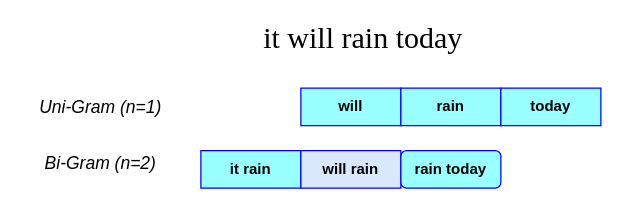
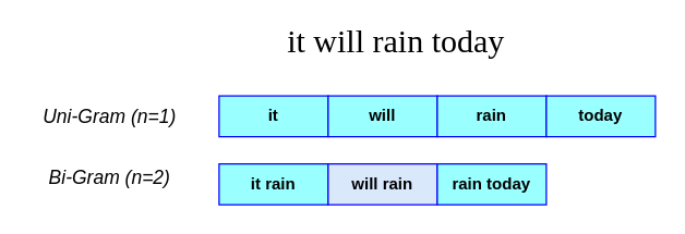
  <mxCell id="0" />
  <mxCell id="1" parent="0" />
  <mxCell id="2" value="" style="group" vertex="1" connectable="0" parent="1"><mxGeometry x="20" y="20" width="460" height="130" as="geometry" /></mxCell>
  <mxCell id="3" value="&lt;p&gt;&lt;font style=&quot;font-size: 24px&quot; face=&quot;Comic Sans MS&quot;&gt;it will rain today&lt;/font&gt;&lt;/p&gt;" style="text;html=1;strokeColor=none;fillColor=none;align=center;verticalAlign=middle;whiteSpace=wrap;rounded=0;" vertex="1" parent="2"><mxGeometry x="160" width="220" height="20" as="geometry" /></mxCell>
  <mxCell id="4" value="&lt;font style=&quot;font-size: 14px&quot;&gt;&lt;i&gt;Uni-Gram (n=1)&lt;/i&gt;&lt;/font&gt;" style="text;html=1;strokeColor=none;fillColor=none;align=center;verticalAlign=middle;whiteSpace=wrap;rounded=0;" vertex="1" parent="2"><mxGeometry y="55" width="120" height="20" as="geometry" /></mxCell>
+ <mxCell id="5" value="&lt;b&gt;it&lt;/b&gt;" style="rounded=0;whiteSpace=wrap;html=1;strokeColor=#0000FF;fillColor=#99FFFF;" vertex="1" parent="2"><mxGeometry x="140" y="50" width="80" height="30" as="geometry" /></mxCell>
  <mxCell id="6" value="&lt;b&gt;will&lt;/b&gt;" style="rounded=0;whiteSpace=wrap;html=1;strokeColor=#0000FF;fillColor=#99FFFF;" vertex="1" parent="2"><mxGeometry x="220" y="50" width="80" height="30" as="geometry" /></mxCell>
  <mxCell id="7" value="&lt;b&gt;rain&lt;/b&gt;" style="rounded=0;whiteSpace=wrap;html=1;strokeColor=#0000FF;fillColor=#99FFFF;" vertex="1" parent="2"><mxGeometry x="300" y="50" width="80" height="30" as="geometry" /></mxCell>
  <mxCell id="8" value="&lt;b&gt;today&lt;/b&gt;" style="rounded=0;whiteSpace=wrap;html=1;strokeColor=#0000FF;fillColor=#99FFFF;" vertex="1" parent="2"><mxGeometry x="380" y="50" width="80" height="30" as="geometry" /></mxCell>
  <mxCell id="9" value="&lt;font style=&quot;font-size: 14px&quot;&gt;&lt;i&gt;Bi-Gram (n=2)&lt;/i&gt;&lt;/font&gt;" style="text;html=1;strokeColor=none;fillColor=none;align=center;verticalAlign=middle;whiteSpace=wrap;rounded=0;" vertex="1" parent="2"><mxGeometry y="100" width="120" height="20" as="geometry" /></mxCell>
  <mxCell id="10" value="&lt;b&gt;it rain&lt;/b&gt;" style="rounded=0;whiteSpace=wrap;html=1;strokeColor=#0000FF;fillColor=#99FFFF;" vertex="1" parent="2"><mxGeometry x="140" y="100" width="80" height="30" as="geometry" /></mxCell>
  <mxCell id="11" value="&lt;b&gt;will rain&lt;/b&gt;" style="rounded=0;whiteSpace=wrap;html=1;strokeColor=#0000FF;fillColor=#dae8fc;" vertex="1" parent="2"><mxGeometry x="220" y="100" width="80" height="30" as="geometry" /></mxCell>
- <mxCell id="12" value="&lt;b&gt;rain today&lt;/b&gt;" style="whiteSpace=wrap;html=1;strokeColor=#0000FF;fillColor=#99FFFF;rounded=1;" vertex="1" parent="2"><mxGeometry x="300" y="100" width="80" height="30" as="geometry" /></mxCell>
+ <mxCell id="12" value="&lt;b&gt;rain today&lt;/b&gt;" style="rounded=0;whiteSpace=wrap;html=1;strokeColor=#0000FF;fillColor=#99FFFF;" vertex="1" parent="2"><mxGeometry x="300" y="100" width="80" height="30" as="geometry" /></mxCell>
